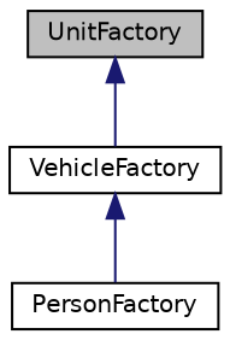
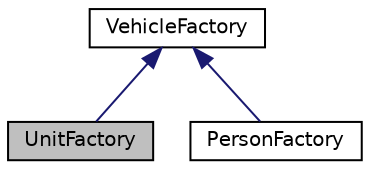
  digraph {
    node [color=black fillcolor=white fontname=Helvetica fontsize=10 shape=record style=filled]
    edge [color=midnightblue dir=back fontname=Helvetica fontsize=10 labelfontname=Helvetica labelfontsize=10 style=solid]
    n1 [fillcolor=grey75 fontcolor=black height=0.2 label=UnitFactory width=0.4]
    n2 [height=0.2 label=VehicleFactory width=0.4]
    n3 [height=0.2 label=PersonFactory width=0.4]
-   n1 -> n2
+   n2 -> n1
    n2 -> n3
  }
